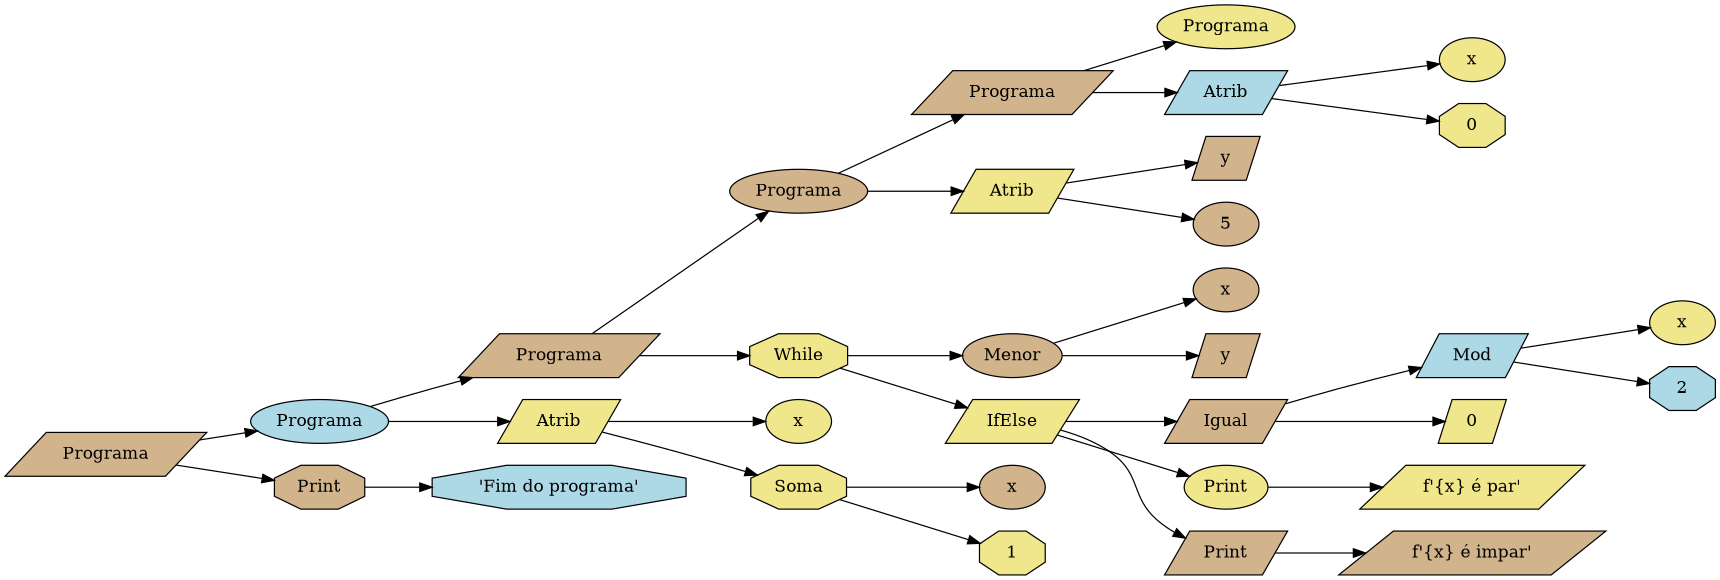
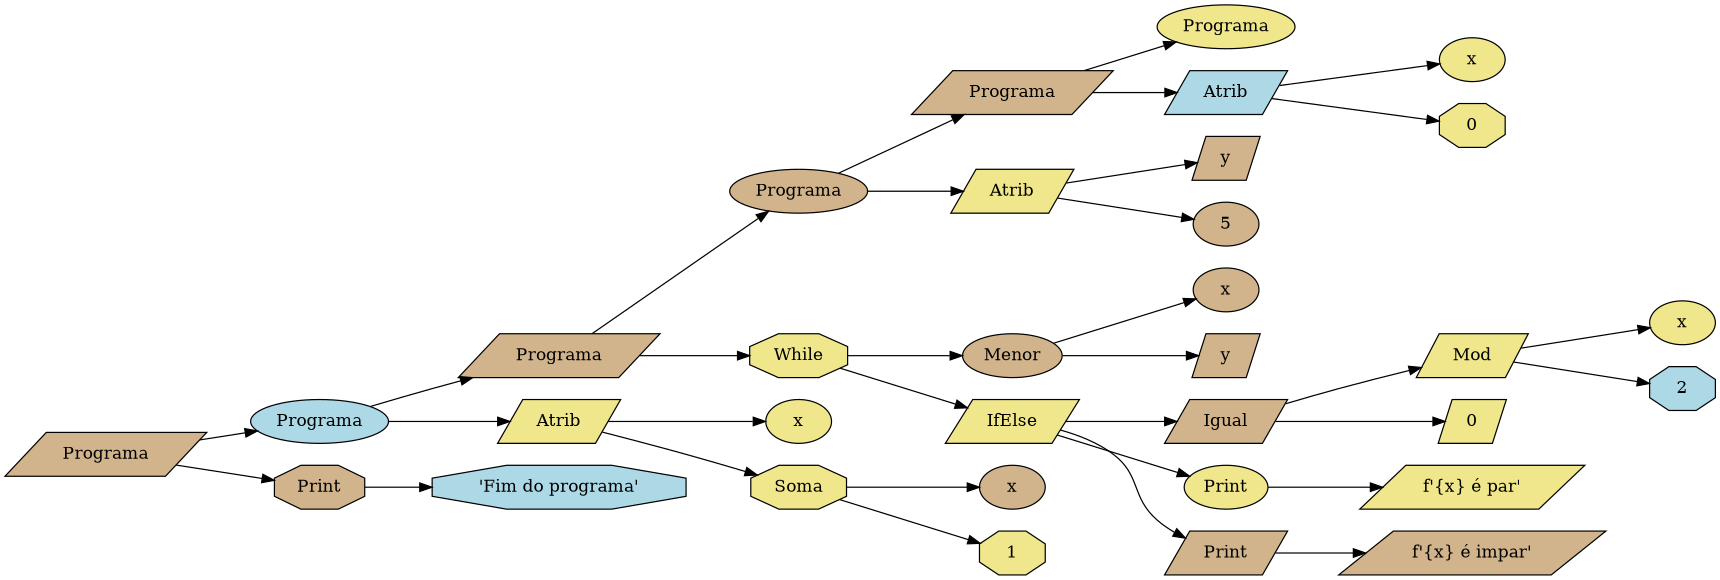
  digraph {
    rankdir=LR
    node [fillcolor=tan shape=parallelogram style=filled]
    n1 [label=Programa]
    n2 [fillcolor=lightblue label=Programa shape=ellipse]
    n3 [label=Print shape=octagon]
    n4 [label=Programa]
    n5 [fillcolor=khaki label=Atrib]
    n6 [fillcolor=lightblue label="'Fim do programa'" shape=octagon]
    n7 [label=Programa shape=ellipse]
    n8 [fillcolor=khaki label=While shape=octagon]
    n9 [fillcolor=khaki label=x shape=ellipse]
    n10 [fillcolor=khaki label=Soma shape=octagon]
    n11 [label=Programa]
    n12 [fillcolor=khaki label=Atrib]
    n13 [label=Menor shape=ellipse]
    n14 [fillcolor=khaki label=IfElse]
    n15 [fillcolor=khaki label=Programa shape=ellipse]
    n16 [fillcolor=lightblue label=Atrib]
    n17 [label=y]
    n18 [label=5 shape=ellipse]
    n19 [fillcolor=khaki label=x shape=ellipse]
    n20 [fillcolor=khaki label=0 shape=octagon]
    n21 [label=x shape=ellipse]
    n22 [label=y]
    n23 [label=Igual]
    n24 [fillcolor=khaki label=Print shape=ellipse]
    n25 [label=Print]
-   n26 [fillcolor=lightblue label=Mod]
+   n26 [fillcolor=khaki label=Mod]
    n27 [fillcolor=khaki label=0]
    n28 [fillcolor=khaki label="f'{x} é par'"]
    n29 [label="f'{x} é impar'"]
    n30 [fillcolor=khaki label=x shape=ellipse]
    n31 [fillcolor=lightblue label=2 shape=octagon]
    n32 [label=x shape=ellipse]
    n33 [fillcolor=khaki label=1 shape=octagon]
    n1 -> n2
    n1 -> n3
    n2 -> n4
    n2 -> n5
    n3 -> n6
    n4 -> n7
    n4 -> n8
    n5 -> n9
    n5 -> n10
    n7 -> n11
    n7 -> n12
    n8 -> n13
    n8 -> n14
    n10 -> n32
    n10 -> n33
    n11 -> n15
    n11 -> n16
    n12 -> n17
    n12 -> n18
    n13 -> n21
    n13 -> n22
    n14 -> n23
    n14 -> n24
    n14 -> n25
    n16 -> n19
    n16 -> n20
    n23 -> n26
    n23 -> n27
    n24 -> n28
    n25 -> n29
    n26 -> n30
    n26 -> n31
  }
